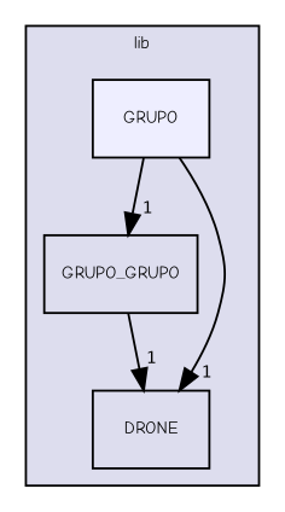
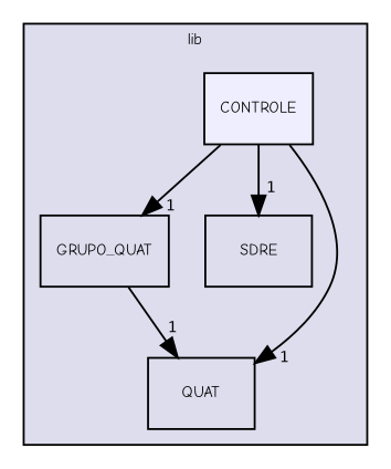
  digraph {
    compound=true
    fontname="Comic Neue"
    node [fontname="Comic Neue" fontsize=8 shape=box]
    edge [fontname="Comic Neue" headlabel=1 labeldistance=1.5 labelfontname=DejaVuSansMono labelfontsize=8]
-   n1 [label=GRUPO_GRUPO]
-   n3 [label=DRONE]
-   n4 [fillcolor="#eeeeff" label=GRUPO pencolor=black style=filled]
+   n1 [label=GRUPO_QUAT]
+   n2 [label=SDRE]
+   n3 [label=QUAT]
+   n4 [fillcolor="#eeeeff" label=CONTROLE pencolor=black style=filled]
    subgraph cluster_1 {
      bgcolor="#ddddee"
      fontsize=8
      label=lib
      pencolor=black
      n1
+     n2
      n3
      n4
    }
    n1 -> n3
    n4 -> n1
+   n4 -> n2
    n4 -> n3
  }
